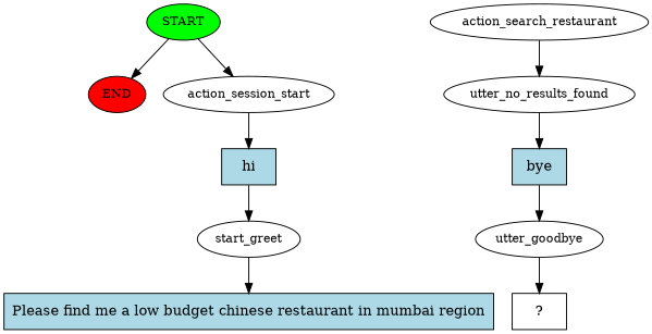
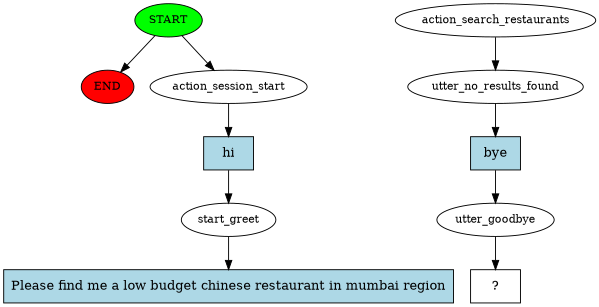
  digraph {
    node [fontsize=12]
    n1 [fillcolor=green label=START style=filled]
    n2 [fillcolor=red label=END style=filled]
    n3 [label=action_session_start]
    n4 [fillcolor=lightblue label=hi shape=rect style=filled fontsize=""]
    n5 [label=start_greet]
    n6 [fillcolor=lightblue label="Please find me a low budget chinese restaurant in mumbai region" shape=rect style=filled fontsize=""]
-   n7 [label=action_search_restaurant]
+   n7 [label=action_search_restaurants]
    n8 [label=utter_no_results_found]
    n9 [fillcolor=lightblue label=bye shape=rect style=filled fontsize=""]
    n10 [label=utter_goodbye]
    n11 [label="  ?  " shape=rect fontsize=""]
    n1 -> n2
    n1 -> n3
    n3 -> n4
    n4 -> n5
    n5 -> n6
    n7 -> n8
    n8 -> n9
    n9 -> n10
    n10 -> n11
  }
